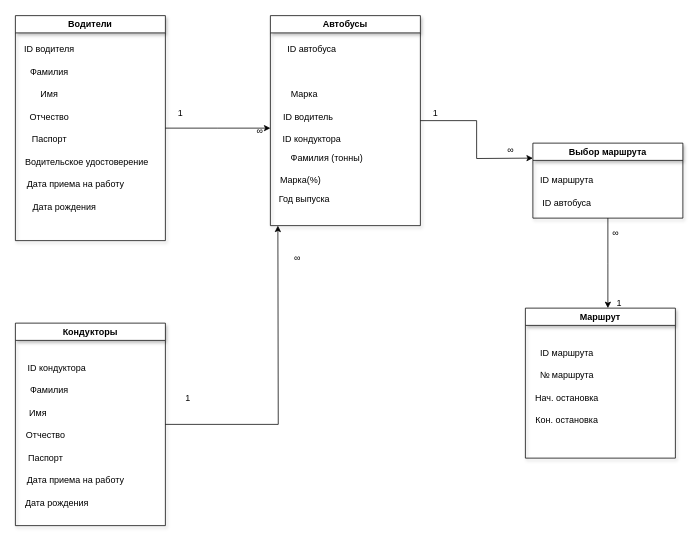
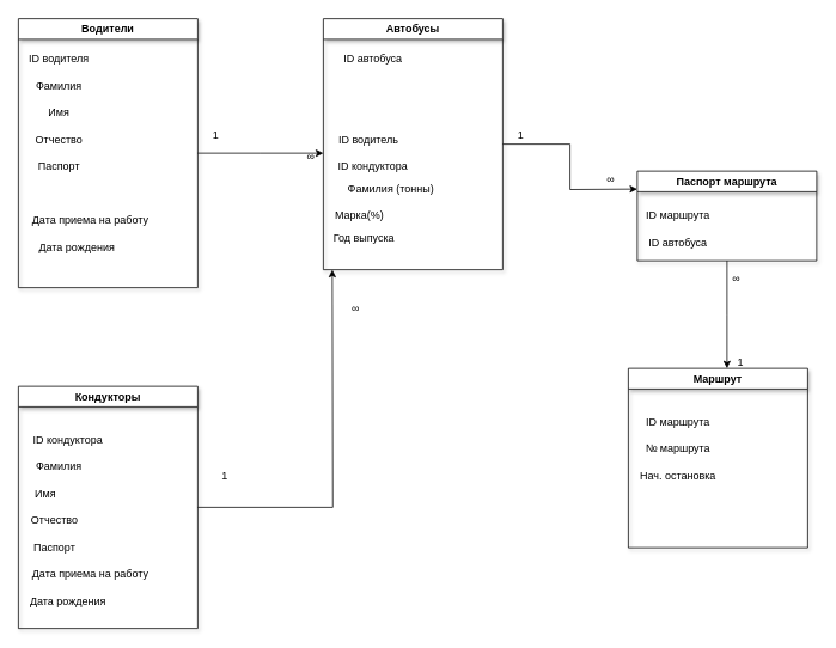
  <mxCell id="0" />
  <mxCell id="1" parent="0" />
  <mxCell id="2" style="edgeStyle=orthogonalEdgeStyle;rounded=0;orthogonalLoop=1;jettySize=auto;html=1;" edge="1" parent="1" source="3"><mxGeometry relative="1" as="geometry"><mxPoint x="360" y="170" as="targetPoint" /></mxGeometry></mxCell>
  <mxCell id="3" value="Водители" style="swimlane;whiteSpace=wrap;html=1;shadow=1;" vertex="1" parent="1"><mxGeometry x="20" y="20" width="200" height="300" as="geometry" /></mxCell>
  <mxCell id="4" value="ID водителя" style="text;html=1;align=center;verticalAlign=middle;resizable=0;points=[];autosize=1;strokeColor=none;fillColor=none;" vertex="1" parent="3"><mxGeometry y="30" width="90" height="30" as="geometry" /></mxCell>
  <mxCell id="5" value="Фамилия" style="text;html=1;align=center;verticalAlign=middle;resizable=0;points=[];autosize=1;strokeColor=none;fillColor=none;" vertex="1" parent="3"><mxGeometry x="5" y="60" width="80" height="30" as="geometry" /></mxCell>
  <mxCell id="6" value="Имя" style="text;html=1;align=center;verticalAlign=middle;resizable=0;points=[];autosize=1;strokeColor=none;fillColor=none;" vertex="1" parent="3"><mxGeometry x="20" y="90" width="50" height="30" as="geometry" /></mxCell>
  <mxCell id="7" value="Отчество" style="text;html=1;align=center;verticalAlign=middle;resizable=0;points=[];autosize=1;strokeColor=none;fillColor=none;" vertex="1" parent="3"><mxGeometry x="5" y="120" width="80" height="30" as="geometry" /></mxCell>
  <mxCell id="8" value="Паспорт" style="text;html=1;align=center;verticalAlign=middle;resizable=0;points=[];autosize=1;strokeColor=none;fillColor=none;" vertex="1" parent="3"><mxGeometry x="10" y="150" width="70" height="30" as="geometry" /></mxCell>
- <mxCell id="9" value="Водительское удостоверение" style="text;html=1;align=center;verticalAlign=middle;resizable=0;points=[];autosize=1;strokeColor=none;fillColor=none;" vertex="1" parent="3"><mxGeometry y="180" width="190" height="30" as="geometry" /></mxCell>
  <mxCell id="10" value="Дата приема на работу" style="text;html=1;align=center;verticalAlign=middle;resizable=0;points=[];autosize=1;strokeColor=none;fillColor=none;" vertex="1" parent="3"><mxGeometry y="210" width="160" height="30" as="geometry" /></mxCell>
  <mxCell id="11" value="Дата рождения" style="text;html=1;align=center;verticalAlign=middle;resizable=0;points=[];autosize=1;strokeColor=none;fillColor=none;" vertex="1" parent="3"><mxGeometry x="10" y="240" width="110" height="30" as="geometry" /></mxCell>
  <mxCell id="12" style="edgeStyle=orthogonalEdgeStyle;rounded=0;orthogonalLoop=1;jettySize=auto;html=1;" edge="1" parent="1" source="13"><mxGeometry relative="1" as="geometry"><mxPoint x="710" y="210" as="targetPoint" /></mxGeometry></mxCell>
  <mxCell id="13" value="Автобусы" style="swimlane;whiteSpace=wrap;html=1;shadow=1;" vertex="1" parent="1"><mxGeometry x="360" y="20" width="200" height="280" as="geometry" /></mxCell>
  <mxCell id="14" value="ID автобуса" style="text;html=1;align=center;verticalAlign=middle;resizable=0;points=[];autosize=1;strokeColor=none;fillColor=none;" vertex="1" parent="13"><mxGeometry x="10" y="30" width="90" height="30" as="geometry" /></mxCell>
- <mxCell id="15" value="Марка" style="text;html=1;align=center;verticalAlign=middle;resizable=0;points=[];autosize=1;strokeColor=none;fillColor=none;" vertex="1" parent="13"><mxGeometry x="15" y="90" width="60" height="30" as="geometry" /></mxCell>
  <mxCell id="16" value="ID водитель" style="text;html=1;align=center;verticalAlign=middle;resizable=0;points=[];autosize=1;strokeColor=none;fillColor=none;" vertex="1" parent="13"><mxGeometry x="5" y="120" width="90" height="30" as="geometry" /></mxCell>
  <mxCell id="17" value="ID кондуктора" style="text;html=1;align=center;verticalAlign=middle;resizable=0;points=[];autosize=1;strokeColor=none;fillColor=none;" vertex="1" parent="13"><mxGeometry x="5" y="150" width="100" height="30" as="geometry" /></mxCell>
  <mxCell id="18" value="Фамилия (тонны)" style="text;html=1;align=center;verticalAlign=middle;resizable=0;points=[];autosize=1;strokeColor=none;fillColor=none;" vertex="1" parent="13"><mxGeometry x="5" y="175" width="140" height="30" as="geometry" /></mxCell>
  <mxCell id="19" value="Год выпуска" style="text;html=1;align=center;verticalAlign=middle;resizable=0;points=[];autosize=1;strokeColor=none;fillColor=none;" vertex="1" parent="13"><mxGeometry y="230" width="90" height="30" as="geometry" /></mxCell>
  <mxCell id="20" value="Марка(%)" style="text;html=1;align=center;verticalAlign=middle;resizable=0;points=[];autosize=1;strokeColor=none;fillColor=none;" vertex="1" parent="1"><mxGeometry x="360" y="225" width="80" height="30" as="geometry" /></mxCell>
  <mxCell id="21" style="edgeStyle=orthogonalEdgeStyle;rounded=0;orthogonalLoop=1;jettySize=auto;html=1;" edge="1" parent="1" source="22"><mxGeometry relative="1" as="geometry"><mxPoint x="370" y="300" as="targetPoint" /></mxGeometry></mxCell>
  <mxCell id="22" value="Кондукторы" style="swimlane;whiteSpace=wrap;html=1;shadow=1;" vertex="1" parent="1"><mxGeometry x="20" y="430" width="200" height="270" as="geometry" /></mxCell>
  <mxCell id="23" value="ID кондуктора" style="text;html=1;align=center;verticalAlign=middle;resizable=0;points=[];autosize=1;strokeColor=none;fillColor=none;" vertex="1" parent="22"><mxGeometry x="5" y="45" width="100" height="30" as="geometry" /></mxCell>
  <mxCell id="24" value="Фамилия" style="text;html=1;align=center;verticalAlign=middle;resizable=0;points=[];autosize=1;strokeColor=none;fillColor=none;" vertex="1" parent="22"><mxGeometry x="5" y="75" width="80" height="30" as="geometry" /></mxCell>
  <mxCell id="25" value="Отчество" style="text;html=1;align=center;verticalAlign=middle;resizable=0;points=[];autosize=1;strokeColor=none;fillColor=none;" vertex="1" parent="22"><mxGeometry y="135" width="80" height="30" as="geometry" /></mxCell>
  <mxCell id="26" value="Паспорт" style="text;html=1;align=center;verticalAlign=middle;resizable=0;points=[];autosize=1;strokeColor=none;fillColor=none;" vertex="1" parent="22"><mxGeometry x="5" y="165" width="70" height="30" as="geometry" /></mxCell>
  <mxCell id="27" value="Дата приема на работу" style="text;html=1;align=center;verticalAlign=middle;resizable=0;points=[];autosize=1;strokeColor=none;fillColor=none;" vertex="1" parent="22"><mxGeometry y="195" width="160" height="30" as="geometry" /></mxCell>
  <mxCell id="28" value="Дата рождения" style="text;html=1;align=center;verticalAlign=middle;resizable=0;points=[];autosize=1;strokeColor=none;fillColor=none;" vertex="1" parent="22"><mxGeometry y="225" width="110" height="30" as="geometry" /></mxCell>
  <mxCell id="29" value="Имя" style="text;html=1;align=center;verticalAlign=middle;resizable=0;points=[];autosize=1;strokeColor=none;fillColor=none;" vertex="1" parent="1"><mxGeometry x="25" y="535" width="50" height="30" as="geometry" /></mxCell>
  <mxCell id="30" style="edgeStyle=orthogonalEdgeStyle;rounded=0;orthogonalLoop=1;jettySize=auto;html=1;" edge="1" parent="1" source="31"><mxGeometry relative="1" as="geometry"><mxPoint x="810" y="410" as="targetPoint" /></mxGeometry></mxCell>
- <mxCell id="31" value="Выбор маршрута" style="swimlane;whiteSpace=wrap;html=1;shadow=1;" vertex="1" parent="1"><mxGeometry x="710" y="190" width="200" height="100" as="geometry" /></mxCell>
+ <mxCell id="31" value="Паспорт маршрута" style="swimlane;whiteSpace=wrap;html=1;shadow=1;" vertex="1" parent="1"><mxGeometry x="710" y="190" width="200" height="100" as="geometry" /></mxCell>
  <mxCell id="32" value="ID маршрута" style="text;html=1;align=center;verticalAlign=middle;resizable=0;points=[];autosize=1;strokeColor=none;fillColor=none;" vertex="1" parent="31"><mxGeometry y="35" width="90" height="30" as="geometry" /></mxCell>
  <mxCell id="33" value="ID автобуса" style="text;html=1;align=center;verticalAlign=middle;resizable=0;points=[];autosize=1;strokeColor=none;fillColor=none;" vertex="1" parent="31"><mxGeometry y="65" width="90" height="30" as="geometry" /></mxCell>
  <mxCell id="34" value="Маршрут" style="swimlane;whiteSpace=wrap;html=1;shadow=1;" vertex="1" parent="1"><mxGeometry x="700" y="410" width="200" height="200" as="geometry" /></mxCell>
  <mxCell id="35" value="ID маршрута" style="text;html=1;align=center;verticalAlign=middle;resizable=0;points=[];autosize=1;strokeColor=none;fillColor=none;" vertex="1" parent="34"><mxGeometry x="10" y="45" width="90" height="30" as="geometry" /></mxCell>
  <mxCell id="36" value="№ маршрута" style="text;html=1;align=center;verticalAlign=middle;resizable=0;points=[];autosize=1;strokeColor=none;fillColor=none;" vertex="1" parent="34"><mxGeometry x="10" y="75" width="90" height="30" as="geometry" /></mxCell>
  <mxCell id="37" value="Нач. остановка" style="text;html=1;align=center;verticalAlign=middle;resizable=0;points=[];autosize=1;strokeColor=none;fillColor=none;" vertex="1" parent="34"><mxGeometry y="105" width="110" height="30" as="geometry" /></mxCell>
- <mxCell id="38" value="Кон. остановка" style="text;html=1;align=center;verticalAlign=middle;resizable=0;points=[];autosize=1;strokeColor=none;fillColor=none;" vertex="1" parent="34"><mxGeometry y="135" width="110" height="30" as="geometry" /></mxCell>
  <mxCell id="39" value="1" style="text;html=1;align=center;verticalAlign=middle;resizable=0;points=[];autosize=1;strokeColor=none;fillColor=none;" vertex="1" parent="1"><mxGeometry x="565" y="135" width="30" height="30" as="geometry" /></mxCell>
  <mxCell id="40" value="∞" style="text;html=1;align=center;verticalAlign=middle;resizable=0;points=[];autosize=1;strokeColor=none;fillColor=none;" vertex="1" parent="1"><mxGeometry x="665" y="185" width="30" height="30" as="geometry" /></mxCell>
  <mxCell id="41" value="∞" style="text;html=1;align=center;verticalAlign=middle;resizable=0;points=[];autosize=1;strokeColor=none;fillColor=none;" vertex="1" parent="1"><mxGeometry x="805" y="295" width="30" height="30" as="geometry" /></mxCell>
  <mxCell id="42" value="1" style="text;whiteSpace=wrap;html=1;" vertex="1" parent="1"><mxGeometry x="820" y="390" width="40" height="40" as="geometry" /></mxCell>
  <mxCell id="43" value="∞" style="text;whiteSpace=wrap;html=1;" vertex="1" parent="1"><mxGeometry x="390" y="330" width="40" height="40" as="geometry" /></mxCell>
  <mxCell id="44" value="∞" style="text;whiteSpace=wrap;html=1;" vertex="1" parent="1"><mxGeometry x="340" y="160" width="40" height="40" as="geometry" /></mxCell>
  <mxCell id="45" value="1" style="text;html=1;align=center;verticalAlign=middle;resizable=0;points=[];autosize=1;strokeColor=none;fillColor=none;" vertex="1" parent="1"><mxGeometry x="235" y="515" width="30" height="30" as="geometry" /></mxCell>
  <mxCell id="46" value="1" style="text;html=1;align=center;verticalAlign=middle;resizable=0;points=[];autosize=1;strokeColor=none;fillColor=none;" vertex="1" parent="1"><mxGeometry x="225" y="135" width="30" height="30" as="geometry" /></mxCell>
